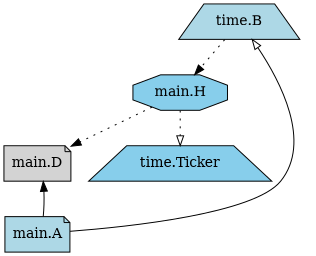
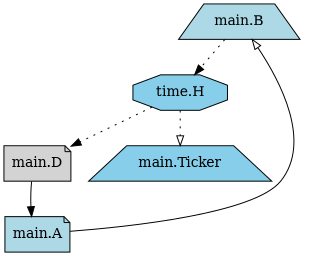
  digraph {
    node [fillcolor=lightblue shape=trapezium style=filled]
    edge [arrowhead=normal color=black style=dotted]
-   "main.B" [label="time.B"]
+   "main.B"
    "main.A" [shape=note]
    "main.D" [fillcolor=lightgrey shape=note]
-   "main.H" [fillcolor=skyblue shape=octagon]
-   "time.Ticker" [fillcolor=skyblue]
+   "main.H" [fillcolor=skyblue shape=octagon label="time.H"]
+   "time.Ticker" [fillcolor=skyblue label="main.Ticker"]
    "main.B" -> "main.H"
    "main.A" -> "main.B" [arrowhead=onormal style=solid]
-   "main.A" -> "main.D" [style=solid]
+   "main.D" -> "main.A" [style=solid]
    "main.H" -> "main.D"
    "main.H" -> "time.Ticker" [arrowhead=onormal]
  }
